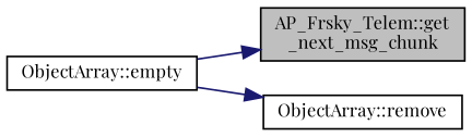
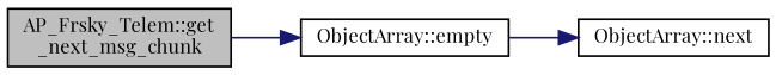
  digraph {
    fontname="Playfair Display"
    rankdir=LR
    node [color=black fillcolor=white fontname="Playfair Display" fontsize=10 shape=record style=filled]
    edge [color=midnightblue fontname="Playfair Display" fontsize=10 labelfontname=Helvetica labelfontsize=10 style=solid]
    n1 [fillcolor=grey75 fontcolor=black height=0.2 label="AP_Frsky_Telem::get\l_next_msg_chunk" width=0.4]
    n2 [height=0.2 label="ObjectArray::empty" width=0.4]
-   n3 [height=0.2 label="ObjectArray::remove" width=0.4]
-   n2 -> n1
+   n3 [height=0.2 label="ObjectArray::next" width=0.4]
+   n1 -> n2
    n2 -> n3
  }
